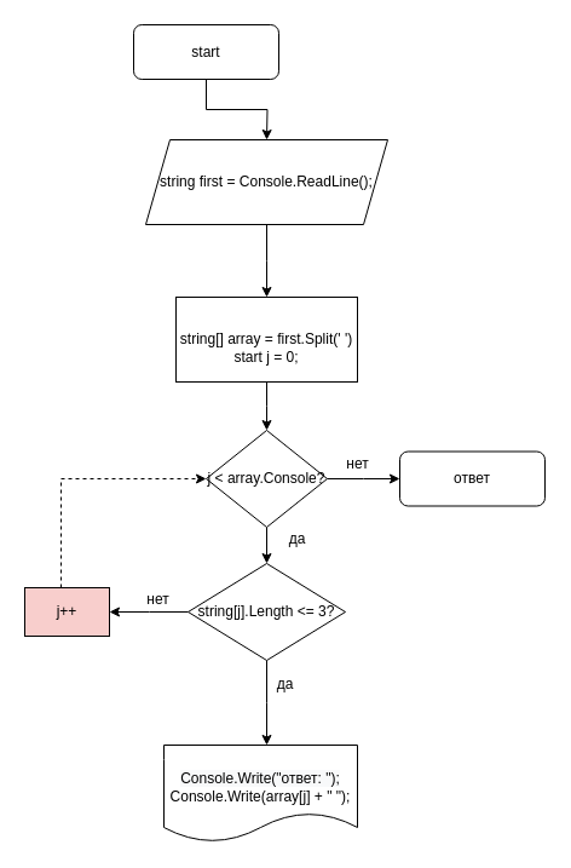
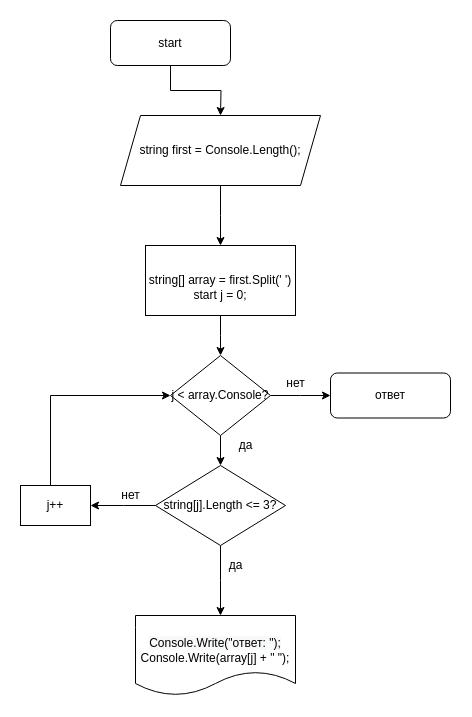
  <mxCell id="0" />
  <mxCell id="1" parent="0" />
  <mxCell id="2" style="edgeStyle=orthogonalEdgeStyle;rounded=0;orthogonalLoop=1;jettySize=auto;html=1;" edge="1" parent="1" source="3"><mxGeometry relative="1" as="geometry"><mxPoint x="220" y="115" as="targetPoint" /></mxGeometry></mxCell>
  <mxCell id="3" value="start" style="rounded=1;whiteSpace=wrap;html=1;" vertex="1" parent="1"><mxGeometry x="110" y="20" width="120" height="45" as="geometry" /></mxCell>
  <mxCell id="4" style="edgeStyle=orthogonalEdgeStyle;rounded=0;orthogonalLoop=1;jettySize=auto;html=1;" edge="1" parent="1" source="5"><mxGeometry relative="1" as="geometry"><mxPoint x="220" y="245" as="targetPoint" /></mxGeometry></mxCell>
- <mxCell id="5" value="&lt;div&gt;&lt;span class=&quot;pl-k&quot;&gt;string&lt;/span&gt; &lt;span class=&quot;pl-en&quot;&gt;first&lt;/span&gt; &lt;span class=&quot;pl-k&quot;&gt;=&lt;/span&gt; &lt;span class=&quot;pl-smi&quot;&gt;Console&lt;/span&gt;.&lt;span class=&quot;pl-en&quot;&gt;ReadLine&lt;/span&gt;();&lt;br&gt;&lt;/div&gt;" style="shape=parallelogram;perimeter=parallelogramPerimeter;whiteSpace=wrap;html=1;fixedSize=1;" vertex="1" parent="1"><mxGeometry x="120" y="115" width="200" height="70" as="geometry" /></mxCell>
+ <mxCell id="5" value="&lt;div&gt;&lt;span class=&quot;pl-k&quot;&gt;string&lt;/span&gt; &lt;span class=&quot;pl-en&quot;&gt;first&lt;/span&gt; &lt;span class=&quot;pl-k&quot;&gt;=&lt;/span&gt; &lt;span class=&quot;pl-smi&quot;&gt;Console&lt;/span&gt;.&lt;span class=&quot;pl-en&quot;&gt;Length&lt;/span&gt;();&lt;br&gt;&lt;/div&gt;" style="shape=parallelogram;perimeter=parallelogramPerimeter;whiteSpace=wrap;html=1;fixedSize=1;" vertex="1" parent="1"><mxGeometry x="120" y="115" width="200" height="70" as="geometry" /></mxCell>
  <mxCell id="6" style="edgeStyle=orthogonalEdgeStyle;rounded=0;orthogonalLoop=1;jettySize=auto;html=1;" edge="1" parent="1" source="7"><mxGeometry relative="1" as="geometry"><mxPoint x="220" y="355" as="targetPoint" /></mxGeometry></mxCell>
  <mxCell id="7" value="&lt;br&gt;&lt;span class=&quot;pl-k&quot;&gt;string&lt;/span&gt;[] &lt;span class=&quot;pl-en&quot;&gt;array&lt;/span&gt; &lt;span class=&quot;pl-k&quot;&gt;=&lt;/span&gt; &lt;span class=&quot;pl-smi&quot;&gt;first&lt;/span&gt;.&lt;span class=&quot;pl-en&quot;&gt;Split&lt;/span&gt;(&lt;span class=&quot;pl-s&quot;&gt;' '&lt;/span&gt;)&lt;br&gt;&lt;span class=&quot;pl-k&quot;&gt;start&lt;/span&gt; &lt;span class=&quot;pl-en&quot;&gt;j&lt;/span&gt; &lt;span class=&quot;pl-k&quot;&gt;=&lt;/span&gt; &lt;span class=&quot;pl-c1&quot;&gt;0&lt;/span&gt;; &lt;br&gt;" style="rounded=0;whiteSpace=wrap;html=1;" vertex="1" parent="1"><mxGeometry x="145" y="245" width="150" height="70" as="geometry" /></mxCell>
  <mxCell id="8" style="edgeStyle=orthogonalEdgeStyle;rounded=0;orthogonalLoop=1;jettySize=auto;html=1;exitX=0.5;exitY=1;exitDx=0;exitDy=0;" edge="1" parent="1" source="10"><mxGeometry relative="1" as="geometry"><mxPoint x="220" y="465" as="targetPoint" /></mxGeometry></mxCell>
  <mxCell id="9" style="edgeStyle=orthogonalEdgeStyle;rounded=0;orthogonalLoop=1;jettySize=auto;html=1;" edge="1" parent="1" source="10"><mxGeometry relative="1" as="geometry"><mxPoint x="330" y="395" as="targetPoint" /></mxGeometry></mxCell>
  <mxCell id="10" value="&lt;span class=&quot;pl-smi&quot;&gt;j&lt;/span&gt;&amp;nbsp;&lt;span class=&quot;pl-k&quot;&gt;&amp;lt;&lt;/span&gt;&amp;nbsp;&lt;span class=&quot;pl-smi&quot;&gt;array&lt;/span&gt;.&lt;span class=&quot;pl-smi&quot;&gt;Console?&lt;/span&gt;" style="rhombus;whiteSpace=wrap;html=1;" vertex="1" parent="1"><mxGeometry x="170" y="355" width="100" height="80" as="geometry" /></mxCell>
  <mxCell id="11" value="да" style="text;html=1;align=center;verticalAlign=middle;resizable=0;points=[];autosize=1;strokeColor=none;fillColor=none;" vertex="1" parent="1"><mxGeometry x="230" y="435" width="30" height="20" as="geometry" /></mxCell>
  <mxCell id="12" style="edgeStyle=orthogonalEdgeStyle;rounded=0;orthogonalLoop=1;jettySize=auto;html=1;exitX=0.5;exitY=1;exitDx=0;exitDy=0;" edge="1" parent="1" source="14"><mxGeometry relative="1" as="geometry"><mxPoint x="220" y="615" as="targetPoint" /></mxGeometry></mxCell>
  <mxCell id="13" style="edgeStyle=orthogonalEdgeStyle;rounded=0;orthogonalLoop=1;jettySize=auto;html=1;" edge="1" parent="1" source="14"><mxGeometry relative="1" as="geometry"><mxPoint x="90" y="505" as="targetPoint" /></mxGeometry></mxCell>
  <mxCell id="14" value="&lt;span class=&quot;pl-smi&quot;&gt;string&lt;/span&gt;[&lt;span class=&quot;pl-smi&quot;&gt;j&lt;/span&gt;].&lt;span class=&quot;pl-smi&quot;&gt;Length&lt;/span&gt; &lt;span class=&quot;pl-k&quot;&gt;&amp;lt;=&lt;/span&gt; &lt;span class=&quot;pl-c1&quot;&gt;3?&lt;/span&gt;" style="rhombus;whiteSpace=wrap;html=1;" vertex="1" parent="1"><mxGeometry x="155" y="465" width="130" height="80" as="geometry" /></mxCell>
  <mxCell id="15" value="ответ" style="rounded=1;whiteSpace=wrap;html=1;" vertex="1" parent="1"><mxGeometry x="330" y="372.5" width="120" height="45" as="geometry" /></mxCell>
  <mxCell id="16" value="нет" style="text;html=1;align=center;verticalAlign=middle;resizable=0;points=[];autosize=1;strokeColor=none;fillColor=none;" vertex="1" parent="1"><mxGeometry x="280" y="372.5" width="30" height="20" as="geometry" /></mxCell>
  <mxCell id="17" value="да" style="text;html=1;align=center;verticalAlign=middle;resizable=0;points=[];autosize=1;strokeColor=none;fillColor=none;" vertex="1" parent="1"><mxGeometry x="220" y="555" width="30" height="20" as="geometry" /></mxCell>
  <mxCell id="18" value="&lt;br&gt;&lt;span style=&quot;color: rgb(0, 0, 0); font-family: Helvetica; font-size: 12px; font-style: normal; font-variant-ligatures: normal; font-variant-caps: normal; font-weight: 400; letter-spacing: normal; orphans: 2; text-align: center; text-indent: 0px; text-transform: none; widows: 2; word-spacing: 0px; -webkit-text-stroke-width: 0px; background-color: rgb(248, 249, 250); text-decoration-thickness: initial; text-decoration-style: initial; text-decoration-color: initial;&quot; class=&quot;pl-smi&quot;&gt;Console&lt;/span&gt;&lt;span style=&quot;color: rgb(0, 0, 0); font-family: Helvetica; font-size: 12px; font-style: normal; font-variant-ligatures: normal; font-variant-caps: normal; font-weight: 400; letter-spacing: normal; orphans: 2; text-align: center; text-indent: 0px; text-transform: none; widows: 2; word-spacing: 0px; -webkit-text-stroke-width: 0px; background-color: rgb(248, 249, 250); text-decoration-thickness: initial; text-decoration-style: initial; text-decoration-color: initial; float: none; display: inline !important;&quot;&gt;.&lt;/span&gt;&lt;span style=&quot;color: rgb(0, 0, 0); font-family: Helvetica; font-size: 12px; font-style: normal; font-variant-ligatures: normal; font-variant-caps: normal; font-weight: 400; letter-spacing: normal; orphans: 2; text-align: center; text-indent: 0px; text-transform: none; widows: 2; word-spacing: 0px; -webkit-text-stroke-width: 0px; background-color: rgb(248, 249, 250); text-decoration-thickness: initial; text-decoration-style: initial; text-decoration-color: initial;&quot; class=&quot;pl-en&quot;&gt;Write&lt;/span&gt;&lt;span style=&quot;color: rgb(0, 0, 0); font-family: Helvetica; font-size: 12px; font-style: normal; font-variant-ligatures: normal; font-variant-caps: normal; font-weight: 400; letter-spacing: normal; orphans: 2; text-align: center; text-indent: 0px; text-transform: none; widows: 2; word-spacing: 0px; -webkit-text-stroke-width: 0px; background-color: rgb(248, 249, 250); text-decoration-thickness: initial; text-decoration-style: initial; text-decoration-color: initial; float: none; display: inline !important;&quot;&gt;(&lt;/span&gt;&lt;span style=&quot;color: rgb(0, 0, 0); font-family: Helvetica; font-size: 12px; font-style: normal; font-variant-ligatures: normal; font-variant-caps: normal; font-weight: 400; letter-spacing: normal; orphans: 2; text-align: center; text-indent: 0px; text-transform: none; widows: 2; word-spacing: 0px; -webkit-text-stroke-width: 0px; background-color: rgb(248, 249, 250); text-decoration-thickness: initial; text-decoration-style: initial; text-decoration-color: initial;&quot; class=&quot;pl-s&quot;&gt;&lt;span class=&quot;pl-pds&quot;&gt;&quot;&lt;/span&gt;ответ:&lt;span&gt;&amp;nbsp;&lt;/span&gt;&lt;span class=&quot;pl-pds&quot;&gt;&quot;&lt;/span&gt;&lt;/span&gt;&lt;span style=&quot;color: rgb(0, 0, 0); font-family: Helvetica; font-size: 12px; font-style: normal; font-variant-ligatures: normal; font-variant-caps: normal; font-weight: 400; letter-spacing: normal; orphans: 2; text-align: center; text-indent: 0px; text-transform: none; widows: 2; word-spacing: 0px; -webkit-text-stroke-width: 0px; background-color: rgb(248, 249, 250); text-decoration-thickness: initial; text-decoration-style: initial; text-decoration-color: initial; float: none; display: inline !important;&quot;&gt;);&lt;/span&gt;&lt;br&gt;&lt;span class=&quot;pl-smi&quot;&gt;Console&lt;/span&gt;.&lt;span class=&quot;pl-en&quot;&gt;Write&lt;/span&gt;(&lt;span class=&quot;pl-smi&quot;&gt;array&lt;/span&gt;[&lt;span class=&quot;pl-smi&quot;&gt;j&lt;/span&gt;] &lt;span class=&quot;pl-k&quot;&gt;+&lt;/span&gt; &lt;span class=&quot;pl-s&quot;&gt;&lt;span class=&quot;pl-pds&quot;&gt;&quot;&lt;/span&gt; &lt;span class=&quot;pl-pds&quot;&gt;&quot;&lt;/span&gt;&lt;/span&gt;);" style="shape=document;whiteSpace=wrap;html=1;boundedLbl=1;" vertex="1" parent="1"><mxGeometry x="135" y="615" width="160" height="80" as="geometry" /></mxCell>
  <mxCell id="19" value="нет" style="text;html=1;align=center;verticalAlign=middle;resizable=0;points=[];autosize=1;strokeColor=none;fillColor=none;" vertex="1" parent="1"><mxGeometry x="115" y="485" width="30" height="20" as="geometry" /></mxCell>
- <mxCell id="20" style="edgeStyle=orthogonalEdgeStyle;rounded=0;orthogonalLoop=1;jettySize=auto;html=1;entryX=0;entryY=0.5;entryDx=0;entryDy=0;dashed=1;" edge="1" parent="1" source="21" target="10"><mxGeometry relative="1" as="geometry"><mxPoint x="60" y="365" as="targetPoint" /><Array as="points"><mxPoint x="50" y="395" /></Array></mxGeometry></mxCell>
- <mxCell id="21" value="&lt;span class=&quot;pl-smi&quot;&gt;j&lt;/span&gt;&lt;span class=&quot;pl-k&quot;&gt;++&lt;/span&gt;" style="rounded=0;whiteSpace=wrap;html=1;fillColor=#f8cecc;" vertex="1" parent="1"><mxGeometry x="20" y="485" width="70" height="40" as="geometry" /></mxCell>
+ <mxCell id="20" style="edgeStyle=orthogonalEdgeStyle;rounded=0;orthogonalLoop=1;jettySize=auto;html=1;entryX=0;entryY=0.5;entryDx=0;entryDy=0;" edge="1" parent="1" source="21" target="10"><mxGeometry relative="1" as="geometry"><mxPoint x="60" y="365" as="targetPoint" /><Array as="points"><mxPoint x="50" y="395" /></Array></mxGeometry></mxCell>
+ <mxCell id="21" value="&lt;span class=&quot;pl-smi&quot;&gt;j&lt;/span&gt;&lt;span class=&quot;pl-k&quot;&gt;++&lt;/span&gt;" style="rounded=0;whiteSpace=wrap;html=1;" vertex="1" parent="1"><mxGeometry x="20" y="485" width="70" height="40" as="geometry" /></mxCell>
